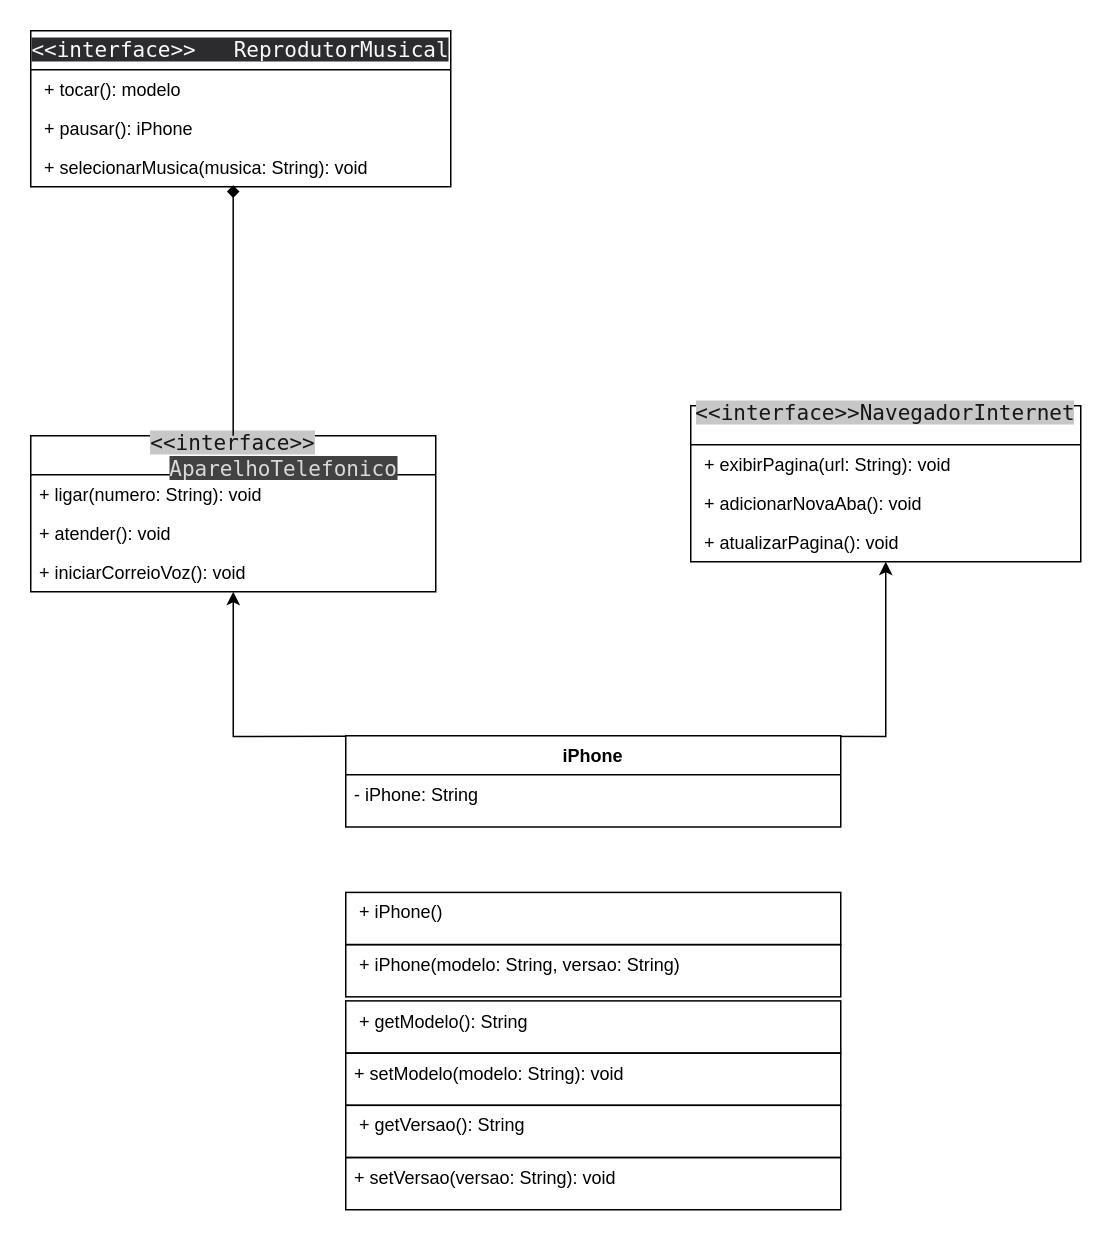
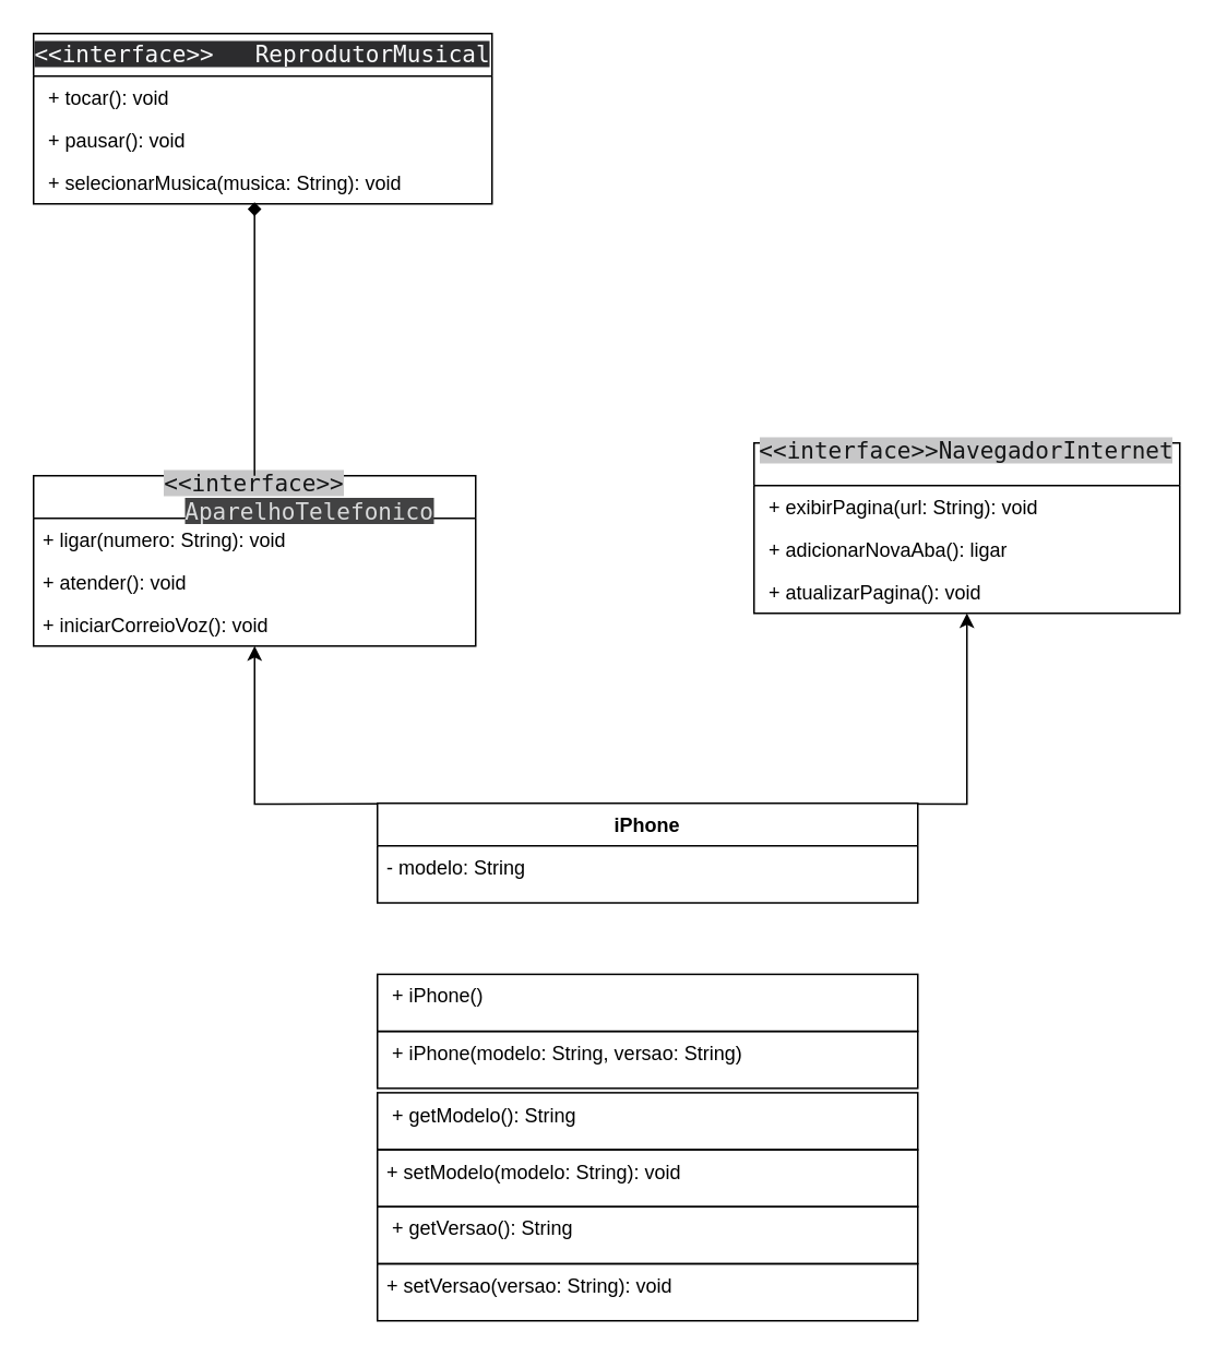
  <mxCell id="0" />
  <mxCell id="1" parent="0" />
  <mxCell id="2" value="&lt;span style=&quot;color: rgb(249, 250, 251); font-family: Menlo, Monaco, &amp;quot;Cascadia Mono&amp;quot;, Consolas, &amp;quot;Ubuntu Mono&amp;quot;, &amp;quot;DejaVu Sans Mono&amp;quot;, &amp;quot;Liberation Mono&amp;quot;, &amp;quot;JetBrains Mono&amp;quot;, &amp;quot;Fira Code&amp;quot;, Cousine, &amp;quot;Roboto Mono&amp;quot;, &amp;quot;Courier New&amp;quot;, Courier, sans-serif, system-ui; font-size: 14px; text-align: left; background-color: rgb(44, 44, 46);&quot;&gt;&amp;lt;&amp;lt;interface&amp;gt;&amp;gt;&lt;span style=&quot;white-space: pre;&quot;&gt;&#09;&lt;/span&gt;ReprodutorMusical&lt;/span&gt;" style="swimlane;fontStyle=0;childLayout=stackLayout;horizontal=1;startSize=26;fillColor=none;horizontalStack=0;resizeParent=1;resizeParentMax=0;resizeLast=0;collapsible=1;marginBottom=0;whiteSpace=wrap;html=1;" vertex="1" parent="1"><mxGeometry x="20" y="20" width="280" height="104" as="geometry"><mxRectangle x="-280" y="40" width="280" height="30" as="alternateBounds" /></mxGeometry></mxCell>
- <mxCell id="3" value="&amp;nbsp;+ tocar(): modelo&amp;nbsp;" style="text;strokeColor=none;fillColor=none;align=left;verticalAlign=top;spacingLeft=4;spacingRight=4;overflow=hidden;rotatable=0;points=[[0,0.5],[1,0.5]];portConstraint=eastwest;whiteSpace=wrap;html=1;" vertex="1" parent="2"><mxGeometry y="26" width="280" height="26" as="geometry" /></mxCell>
- <mxCell id="4" value="&amp;nbsp;+ pausar(): iPhone" style="text;strokeColor=none;fillColor=none;align=left;verticalAlign=top;spacingLeft=4;spacingRight=4;overflow=hidden;rotatable=0;points=[[0,0.5],[1,0.5]];portConstraint=eastwest;whiteSpace=wrap;html=1;" vertex="1" parent="2"><mxGeometry y="52" width="280" height="26" as="geometry" /></mxCell>
+ <mxCell id="3" value="&amp;nbsp;+ tocar(): void&amp;nbsp;" style="text;strokeColor=none;fillColor=none;align=left;verticalAlign=top;spacingLeft=4;spacingRight=4;overflow=hidden;rotatable=0;points=[[0,0.5],[1,0.5]];portConstraint=eastwest;whiteSpace=wrap;html=1;" vertex="1" parent="2"><mxGeometry y="26" width="280" height="26" as="geometry" /></mxCell>
+ <mxCell id="4" value="&amp;nbsp;+ pausar(): void" style="text;strokeColor=none;fillColor=none;align=left;verticalAlign=top;spacingLeft=4;spacingRight=4;overflow=hidden;rotatable=0;points=[[0,0.5],[1,0.5]];portConstraint=eastwest;whiteSpace=wrap;html=1;" vertex="1" parent="2"><mxGeometry y="52" width="280" height="26" as="geometry" /></mxCell>
  <mxCell id="5" value="&amp;nbsp;+ selecionarMusica(musica: String): void" style="text;strokeColor=none;fillColor=none;align=left;verticalAlign=top;spacingLeft=4;spacingRight=4;overflow=hidden;rotatable=0;points=[[0,0.5],[1,0.5]];portConstraint=eastwest;whiteSpace=wrap;html=1;" vertex="1" parent="2"><mxGeometry y="78" width="280" height="26" as="geometry" /></mxCell>
  <mxCell id="6" style="edgeStyle=orthogonalEdgeStyle;rounded=0;orthogonalLoop=1;jettySize=auto;html=1;" edge="1" parent="1" target="7"><mxGeometry relative="1" as="geometry"><mxPoint x="360" y="490" as="sourcePoint" /></mxGeometry></mxCell>
  <mxCell id="7" value="&lt;span style=&quot;color: rgb(21, 22, 23); font-family: Menlo, Monaco, &amp;quot;Cascadia Mono&amp;quot;, Consolas, &amp;quot;Ubuntu Mono&amp;quot;, &amp;quot;DejaVu Sans Mono&amp;quot;, &amp;quot;Liberation Mono&amp;quot;, &amp;quot;JetBrains Mono&amp;quot;, &amp;quot;Fira Code&amp;quot;, Cousine, &amp;quot;Roboto Mono&amp;quot;, &amp;quot;Courier New&amp;quot;, Courier, sans-serif, system-ui; font-size: 14px; text-align: left; background-color: rgb(199, 199, 200);&quot;&gt;&amp;lt;&amp;lt;interface&amp;gt;&amp;gt;&lt;/span&gt;&lt;span style=&quot;color: rgb(21, 22, 23); font-family: Menlo, Monaco, &amp;quot;Cascadia Mono&amp;quot;, Consolas, &amp;quot;Ubuntu Mono&amp;quot;, &amp;quot;DejaVu Sans Mono&amp;quot;, &amp;quot;Liberation Mono&amp;quot;, &amp;quot;JetBrains Mono&amp;quot;, &amp;quot;Fira Code&amp;quot;, Cousine, &amp;quot;Roboto Mono&amp;quot;, &amp;quot;Courier New&amp;quot;, Courier, sans-serif, system-ui; font-size: 14px; text-align: left; white-space: pre;&quot;&gt;&#09;&lt;/span&gt;&lt;font face=&quot;Menlo, Monaco, Cascadia Mono, Consolas, Ubuntu Mono, DejaVu Sans Mono, Liberation Mono, JetBrains Mono, Fira Code, Cousine, Roboto Mono, Courier New, Courier, sans-serif, system-ui&quot; color=&quot;#d9dadb&quot;&gt;&lt;span style=&quot;font-size: 14px; background-color: rgb(66, 66, 67);&quot;&gt;AparelhoTelefonico&lt;/span&gt;&lt;/font&gt;" style="swimlane;fontStyle=0;childLayout=stackLayout;horizontal=1;startSize=26;fillColor=none;horizontalStack=0;resizeParent=1;resizeParentMax=0;resizeLast=0;collapsible=1;marginBottom=0;whiteSpace=wrap;html=1;" vertex="1" parent="1"><mxGeometry x="20" y="290" width="270" height="104" as="geometry" /></mxCell>
  <mxCell id="8" value="+ ligar(numero: String): void&amp;nbsp;" style="text;strokeColor=none;fillColor=none;align=left;verticalAlign=top;spacingLeft=4;spacingRight=4;overflow=hidden;rotatable=0;points=[[0,0.5],[1,0.5]];portConstraint=eastwest;whiteSpace=wrap;html=1;" vertex="1" parent="7"><mxGeometry y="26" width="270" height="26" as="geometry" /></mxCell>
  <mxCell id="9" value="+ atender(): void&amp;nbsp; &amp;nbsp;" style="text;strokeColor=none;fillColor=none;align=left;verticalAlign=top;spacingLeft=4;spacingRight=4;overflow=hidden;rotatable=0;points=[[0,0.5],[1,0.5]];portConstraint=eastwest;whiteSpace=wrap;html=1;" vertex="1" parent="7"><mxGeometry y="52" width="270" height="26" as="geometry" /></mxCell>
  <mxCell id="10" value="+ iniciarCorreioVoz(): void&amp;nbsp;" style="text;strokeColor=none;fillColor=none;align=left;verticalAlign=top;spacingLeft=4;spacingRight=4;overflow=hidden;rotatable=0;points=[[0,0.5],[1,0.5]];portConstraint=eastwest;whiteSpace=wrap;html=1;" vertex="1" parent="7"><mxGeometry y="78" width="270" height="26" as="geometry" /></mxCell>
  <mxCell id="11" style="edgeStyle=orthogonalEdgeStyle;rounded=0;orthogonalLoop=1;jettySize=auto;html=1;" edge="1" parent="1" target="12"><mxGeometry relative="1" as="geometry"><mxPoint x="360" y="490" as="sourcePoint" /></mxGeometry></mxCell>
  <mxCell id="12" value="&lt;span style=&quot;color: rgb(21, 22, 23); font-family: Menlo, Monaco, &amp;quot;Cascadia Mono&amp;quot;, Consolas, &amp;quot;Ubuntu Mono&amp;quot;, &amp;quot;DejaVu Sans Mono&amp;quot;, &amp;quot;Liberation Mono&amp;quot;, &amp;quot;JetBrains Mono&amp;quot;, &amp;quot;Fira Code&amp;quot;, Cousine, &amp;quot;Roboto Mono&amp;quot;, &amp;quot;Courier New&amp;quot;, Courier, sans-serif, system-ui; font-size: 14px; text-align: left; background-color: rgb(199, 199, 200);&quot;&gt;&amp;lt;&amp;lt;interface&amp;gt;&amp;gt;NavegadorInternet&lt;/span&gt;&lt;span style=&quot;color: rgb(21, 22, 23); font-family: Menlo, Monaco, &amp;quot;Cascadia Mono&amp;quot;, Consolas, &amp;quot;Ubuntu Mono&amp;quot;, &amp;quot;DejaVu Sans Mono&amp;quot;, &amp;quot;Liberation Mono&amp;quot;, &amp;quot;JetBrains Mono&amp;quot;, &amp;quot;Fira Code&amp;quot;, Cousine, &amp;quot;Roboto Mono&amp;quot;, &amp;quot;Courier New&amp;quot;, Courier, sans-serif, system-ui; font-size: 14px; text-align: left; white-space: pre;&quot;&gt;&#09;&lt;/span&gt;" style="swimlane;fontStyle=0;childLayout=stackLayout;horizontal=1;startSize=26;fillColor=none;horizontalStack=0;resizeParent=1;resizeParentMax=0;resizeLast=0;collapsible=1;marginBottom=0;whiteSpace=wrap;html=1;" vertex="1" parent="1"><mxGeometry x="460" y="270" width="260" height="104" as="geometry" /></mxCell>
  <mxCell id="13" value="&amp;nbsp;+ exibirPagina(url: String): void" style="text;strokeColor=none;fillColor=none;align=left;verticalAlign=top;spacingLeft=4;spacingRight=4;overflow=hidden;rotatable=0;points=[[0,0.5],[1,0.5]];portConstraint=eastwest;whiteSpace=wrap;html=1;" vertex="1" parent="12"><mxGeometry y="26" width="260" height="26" as="geometry" /></mxCell>
- <mxCell id="14" value="&amp;nbsp;+ adicionarNovaAba(): void" style="text;strokeColor=none;fillColor=none;align=left;verticalAlign=top;spacingLeft=4;spacingRight=4;overflow=hidden;rotatable=0;points=[[0,0.5],[1,0.5]];portConstraint=eastwest;whiteSpace=wrap;html=1;" vertex="1" parent="12"><mxGeometry y="52" width="260" height="26" as="geometry" /></mxCell>
+ <mxCell id="14" value="&amp;nbsp;+ adicionarNovaAba(): ligar" style="text;strokeColor=none;fillColor=none;align=left;verticalAlign=top;spacingLeft=4;spacingRight=4;overflow=hidden;rotatable=0;points=[[0,0.5],[1,0.5]];portConstraint=eastwest;whiteSpace=wrap;html=1;" vertex="1" parent="12"><mxGeometry y="52" width="260" height="26" as="geometry" /></mxCell>
  <mxCell id="15" value="&amp;nbsp;+ atualizarPagina(): void&amp;nbsp;" style="text;strokeColor=none;fillColor=none;align=left;verticalAlign=top;spacingLeft=4;spacingRight=4;overflow=hidden;rotatable=0;points=[[0,0.5],[1,0.5]];portConstraint=eastwest;whiteSpace=wrap;html=1;" vertex="1" parent="12"><mxGeometry y="78" width="260" height="26" as="geometry" /></mxCell>
  <mxCell id="16" value="" style="group" vertex="1" connectable="0" parent="1"><mxGeometry x="230" y="490" width="330" height="316" as="geometry" /></mxCell>
  <mxCell id="17" value="iPhone" style="swimlane;fontStyle=1;align=center;verticalAlign=top;childLayout=stackLayout;horizontal=1;startSize=26;horizontalStack=0;resizeParent=1;resizeParentMax=0;resizeLast=0;collapsible=1;marginBottom=0;whiteSpace=wrap;html=1;" vertex="1" parent="16"><mxGeometry width="330" height="60.814" as="geometry" /></mxCell>
- <mxCell id="18" value="- iPhone: String&amp;nbsp;&amp;nbsp;" style="text;strokeColor=none;fillColor=none;align=left;verticalAlign=top;spacingLeft=4;spacingRight=4;overflow=hidden;rotatable=0;points=[[0,0.5],[1,0.5]];portConstraint=eastwest;whiteSpace=wrap;html=1;" vertex="1" parent="17"><mxGeometry y="26" width="330" height="34.814" as="geometry" /></mxCell>
+ <mxCell id="18" value="- modelo: String&amp;nbsp;&amp;nbsp;" style="text;strokeColor=none;fillColor=none;align=left;verticalAlign=top;spacingLeft=4;spacingRight=4;overflow=hidden;rotatable=0;points=[[0,0.5],[1,0.5]];portConstraint=eastwest;whiteSpace=wrap;html=1;" vertex="1" parent="17"><mxGeometry y="26" width="330" height="34.814" as="geometry" /></mxCell>
  <mxCell id="19" value="&amp;nbsp;+ iPhone()&amp;nbsp;" style="text;strokeColor=default;fillColor=none;align=left;verticalAlign=top;spacingLeft=4;spacingRight=4;overflow=hidden;rotatable=0;points=[[0,0.5],[1,0.5]];portConstraint=eastwest;whiteSpace=wrap;html=1;" vertex="1" parent="16"><mxGeometry y="104.441" width="330" height="34.814" as="geometry" /></mxCell>
  <mxCell id="20" value="&amp;nbsp;+ iPhone(modelo: String, versao: String)" style="text;strokeColor=default;fillColor=none;align=left;verticalAlign=top;spacingLeft=4;spacingRight=4;overflow=hidden;rotatable=0;points=[[0,0.5],[1,0.5]];portConstraint=eastwest;whiteSpace=wrap;html=1;" vertex="1" parent="16"><mxGeometry y="139.254" width="330" height="34.814" as="geometry" /></mxCell>
  <mxCell id="21" value="&amp;nbsp;+ getModelo(): String&amp;nbsp;&amp;nbsp;" style="text;strokeColor=default;fillColor=none;align=left;verticalAlign=top;spacingLeft=4;spacingRight=4;overflow=hidden;rotatable=0;points=[[0,0.5],[1,0.5]];portConstraint=eastwest;whiteSpace=wrap;html=1;" vertex="1" parent="16"><mxGeometry y="176.746" width="330" height="34.814" as="geometry" /></mxCell>
  <mxCell id="22" value="+ setModelo(modelo: String): void" style="text;strokeColor=default;fillColor=none;align=left;verticalAlign=top;spacingLeft=4;spacingRight=4;overflow=hidden;rotatable=0;points=[[0,0.5],[1,0.5]];portConstraint=eastwest;whiteSpace=wrap;html=1;" vertex="1" parent="16"><mxGeometry y="211.559" width="330" height="34.814" as="geometry" /></mxCell>
  <mxCell id="23" value="&amp;nbsp;+ getVersao(): String" style="text;strokeColor=default;fillColor=none;align=left;verticalAlign=top;spacingLeft=4;spacingRight=4;overflow=hidden;rotatable=0;points=[[0,0.5],[1,0.5]];portConstraint=eastwest;whiteSpace=wrap;html=1;" vertex="1" parent="16"><mxGeometry y="246.373" width="330" height="34.814" as="geometry" /></mxCell>
  <mxCell id="24" value="+ setVersao(versao: String): void" style="text;strokeColor=default;fillColor=none;align=left;verticalAlign=top;spacingLeft=4;spacingRight=4;overflow=hidden;rotatable=0;points=[[0,0.5],[1,0.5]];portConstraint=eastwest;whiteSpace=wrap;html=1;" vertex="1" parent="16"><mxGeometry y="281.186" width="330" height="34.814" as="geometry" /></mxCell>
  <mxCell id="25" style="edgeStyle=orthogonalEdgeStyle;rounded=0;orthogonalLoop=1;jettySize=auto;html=1;entryX=0.482;entryY=0.962;entryDx=0;entryDy=0;entryPerimeter=0;endArrow=diamond;" edge="1" parent="1" source="7" target="5"><mxGeometry relative="1" as="geometry" /></mxCell>
